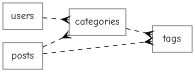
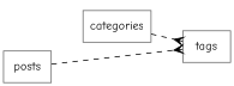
  graph {
    fontname="Comic Neue"
    rankdir=LR
    node [color=gray40 fontname="Comic Neue" shape=box]
    edge [arrowhead=crow dir=forward fontname="Comic Neue" style=dashed]
-   users
    categories
    posts
    tags
-   users -- categories
    categories -- tags
-   posts -- categories
    posts -- tags
  }
